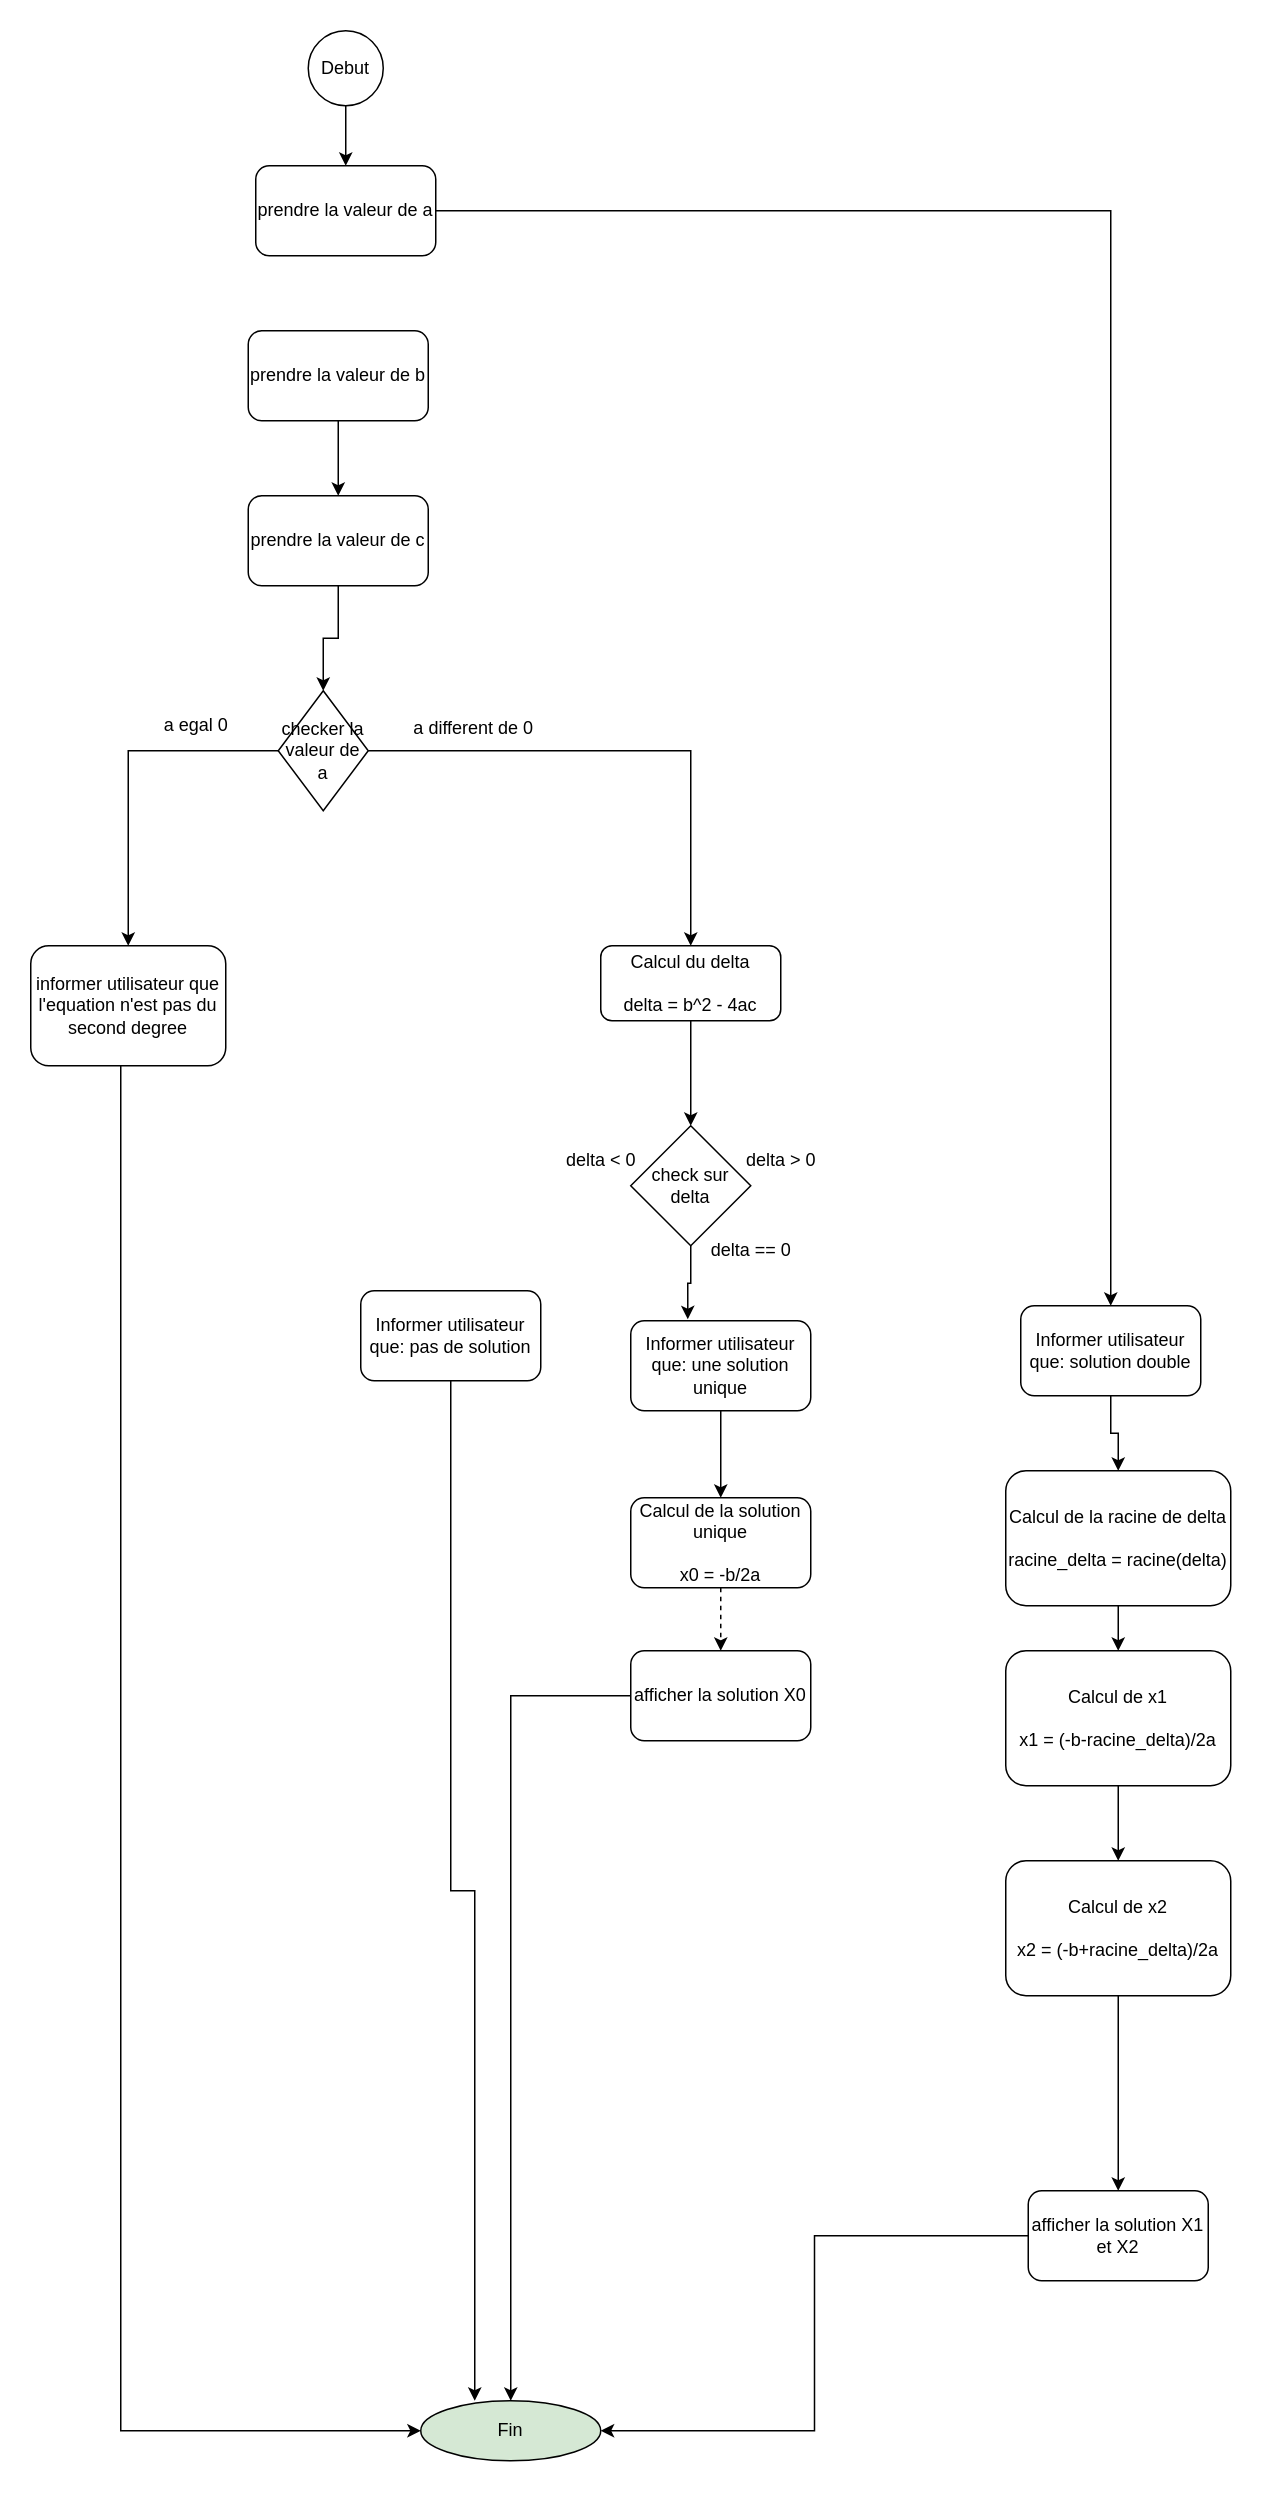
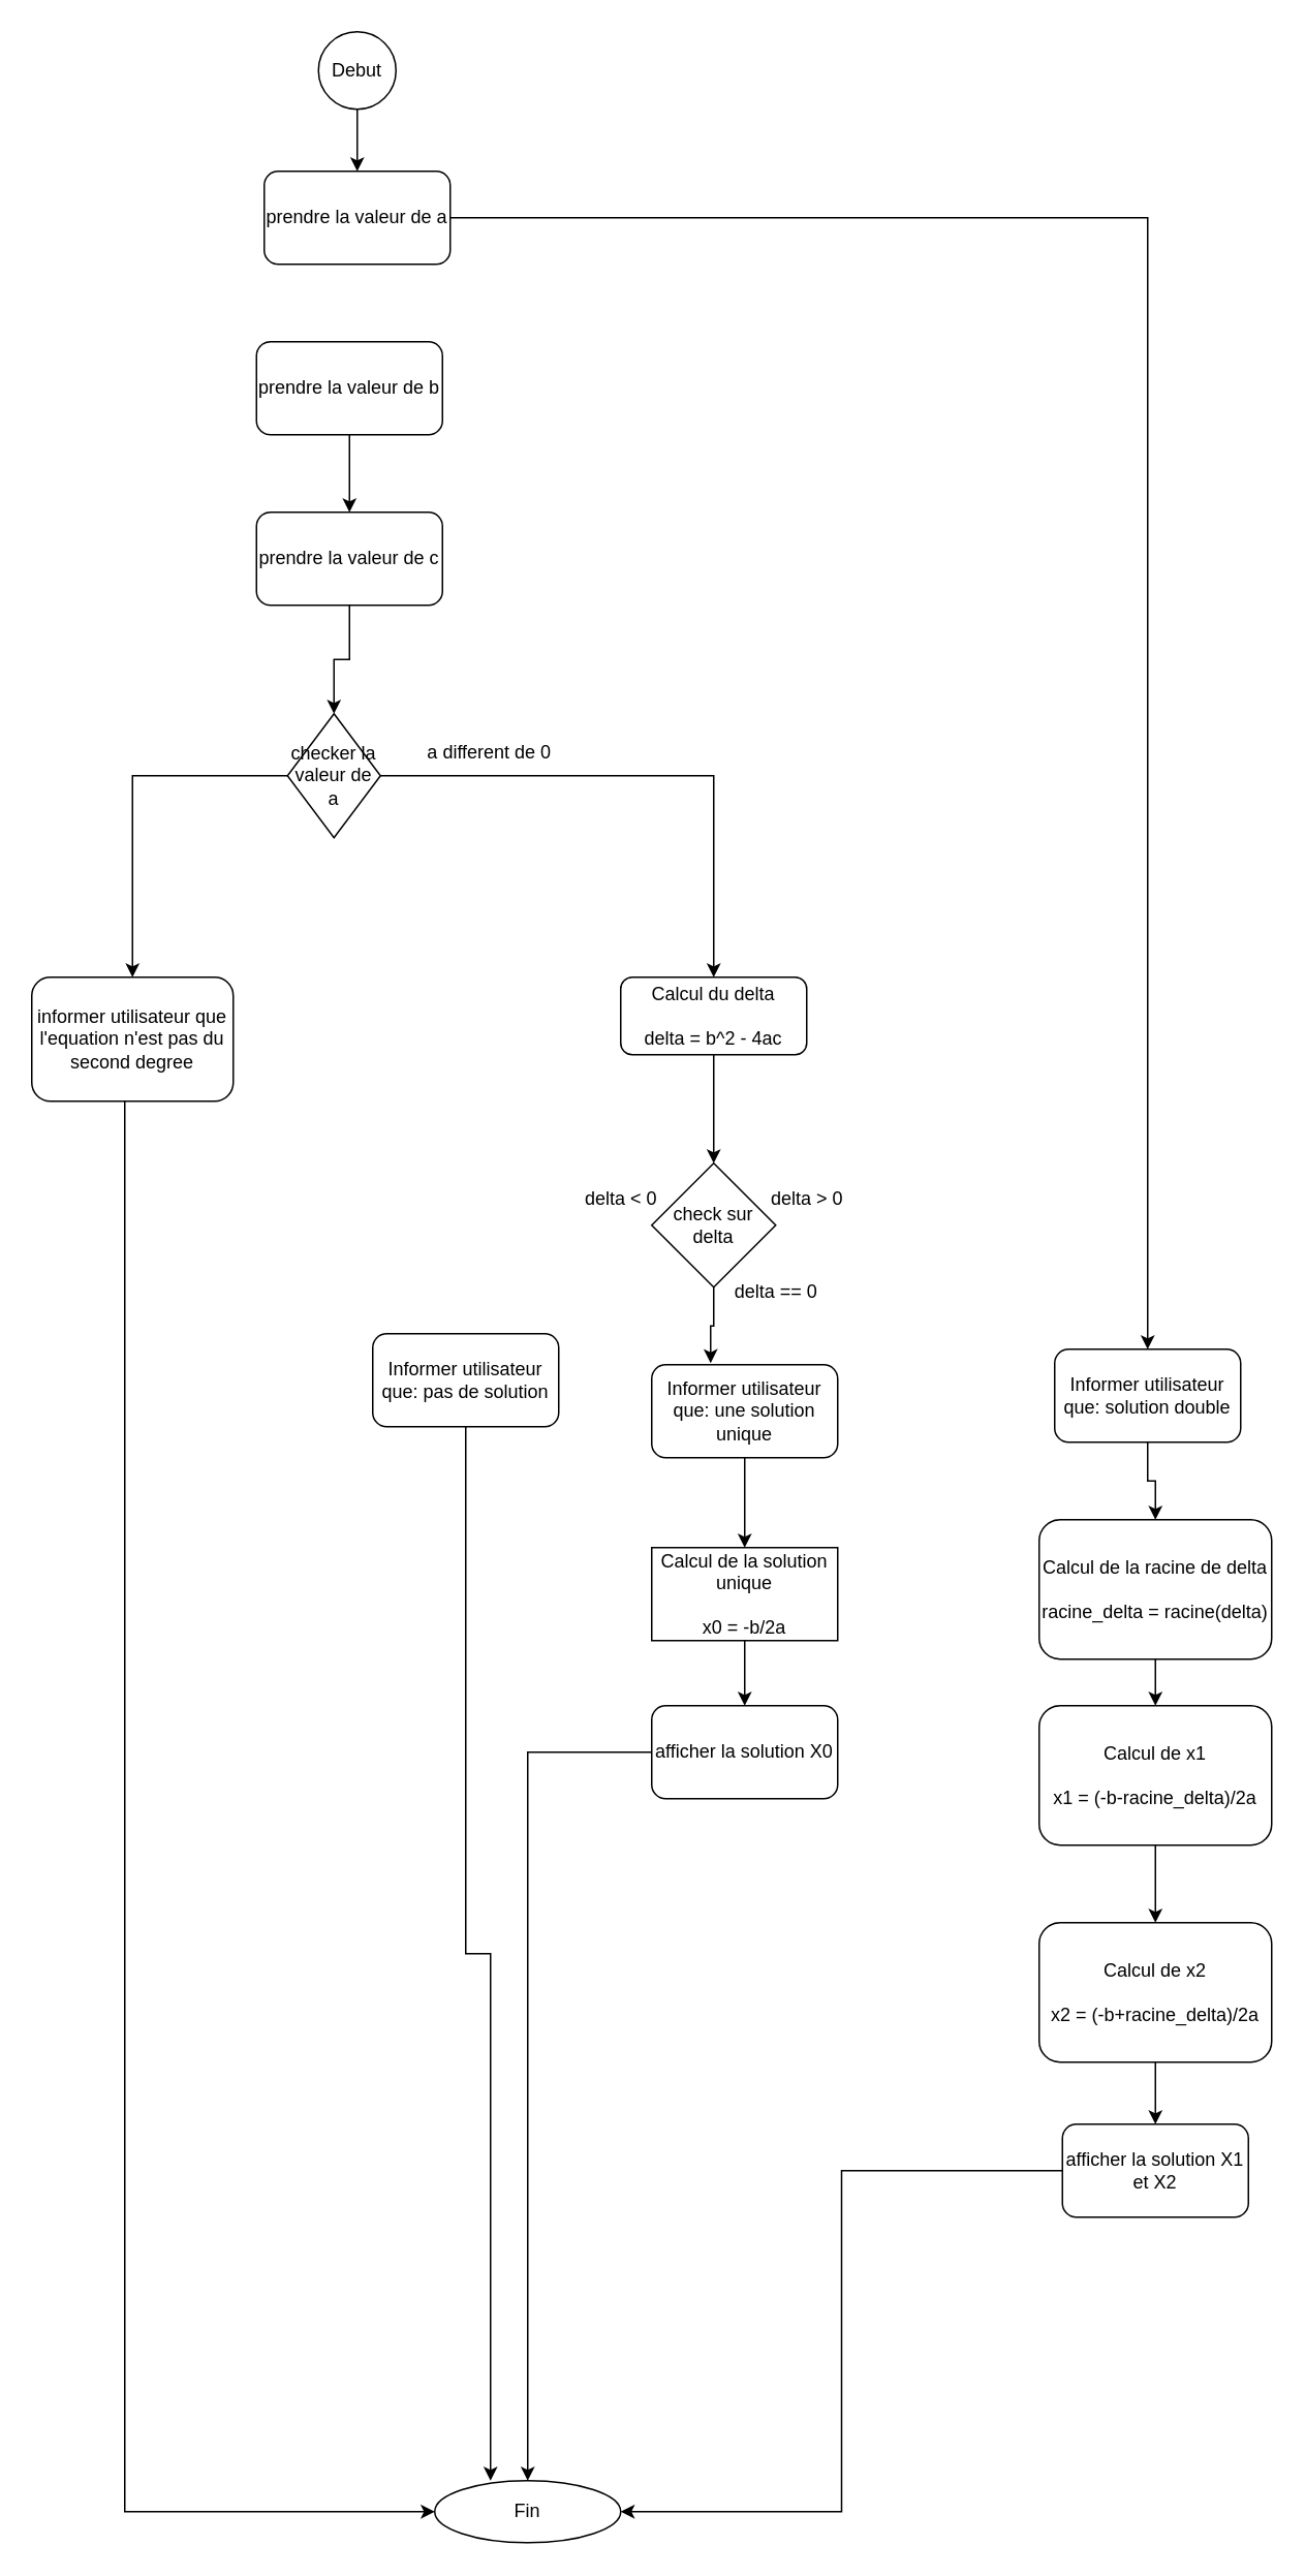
  <mxCell id="0" />
  <mxCell id="1" parent="0" />
  <mxCell id="2" style="edgeStyle=orthogonalEdgeStyle;rounded=0;orthogonalLoop=1;jettySize=auto;html=1;entryX=0.5;entryY=0;entryDx=0;entryDy=0;" edge="1" parent="1" source="3" target="5"><mxGeometry relative="1" as="geometry" /></mxCell>
  <mxCell id="3" value="Debut" style="ellipse;whiteSpace=wrap;html=1;aspect=fixed;" vertex="1" parent="1"><mxGeometry x="205" y="20" width="50" height="50" as="geometry" /></mxCell>
  <mxCell id="4" style="edgeStyle=orthogonalEdgeStyle;rounded=0;orthogonalLoop=1;jettySize=auto;html=1;" edge="1" parent="1" source="5" target="25"><mxGeometry relative="1" as="geometry" /></mxCell>
  <mxCell id="5" value="prendre la valeur de a" style="rounded=1;whiteSpace=wrap;html=1;" vertex="1" parent="1"><mxGeometry x="170" y="110" width="120" height="60" as="geometry" /></mxCell>
  <mxCell id="6" style="edgeStyle=orthogonalEdgeStyle;rounded=0;orthogonalLoop=1;jettySize=auto;html=1;entryX=0.5;entryY=0;entryDx=0;entryDy=0;" edge="1" parent="1" source="7" target="9"><mxGeometry relative="1" as="geometry" /></mxCell>
  <mxCell id="7" value="prendre la valeur de b" style="rounded=1;whiteSpace=wrap;html=1;" vertex="1" parent="1"><mxGeometry x="165" y="220" width="120" height="60" as="geometry" /></mxCell>
  <mxCell id="8" style="edgeStyle=orthogonalEdgeStyle;rounded=0;orthogonalLoop=1;jettySize=auto;html=1;entryX=0.5;entryY=0;entryDx=0;entryDy=0;" edge="1" parent="1" source="9" target="12"><mxGeometry relative="1" as="geometry" /></mxCell>
  <mxCell id="9" value="prendre la valeur de c" style="rounded=1;whiteSpace=wrap;html=1;" vertex="1" parent="1"><mxGeometry x="165" y="330" width="120" height="60" as="geometry" /></mxCell>
  <mxCell id="10" style="edgeStyle=orthogonalEdgeStyle;rounded=0;orthogonalLoop=1;jettySize=auto;html=1;entryX=0.5;entryY=0;entryDx=0;entryDy=0;" edge="1" parent="1" source="12" target="14"><mxGeometry relative="1" as="geometry" /></mxCell>
  <mxCell id="11" style="edgeStyle=orthogonalEdgeStyle;rounded=0;orthogonalLoop=1;jettySize=auto;html=1;" edge="1" parent="1" source="12" target="16"><mxGeometry relative="1" as="geometry" /></mxCell>
  <mxCell id="12" value="checker la valeur de a" style="rhombus;whiteSpace=wrap;html=1;" vertex="1" parent="1"><mxGeometry x="185" y="460" width="60" height="80" as="geometry" /></mxCell>
  <mxCell id="13" style="edgeStyle=orthogonalEdgeStyle;rounded=0;orthogonalLoop=1;jettySize=auto;html=1;entryX=0;entryY=0.5;entryDx=0;entryDy=0;" edge="1" parent="1" source="14" target="19"><mxGeometry relative="1" as="geometry"><Array as="points"><mxPoint x="80" y="1620" /></Array></mxGeometry></mxCell>
  <mxCell id="14" value="informer utilisateur que l'equation n'est pas du second degree" style="rounded=1;whiteSpace=wrap;html=1;" vertex="1" parent="1"><mxGeometry x="20" y="630" width="130" height="80" as="geometry" /></mxCell>
  <mxCell id="15" style="edgeStyle=orthogonalEdgeStyle;rounded=0;orthogonalLoop=1;jettySize=auto;html=1;entryX=0.5;entryY=0;entryDx=0;entryDy=0;" edge="1" parent="1" source="16" target="20"><mxGeometry relative="1" as="geometry" /></mxCell>
  <mxCell id="16" value="Calcul du delta&lt;br&gt;&lt;br&gt;delta = b^2 - 4ac" style="rounded=1;whiteSpace=wrap;html=1;" vertex="1" parent="1"><mxGeometry x="400" y="630" width="120" height="50" as="geometry" /></mxCell>
- <mxCell id="17" value="a egal 0" style="text;html=1;align=center;verticalAlign=middle;resizable=0;points=[];autosize=1;strokeColor=none;fillColor=none;" vertex="1" parent="1"><mxGeometry x="95" y="468" width="70" height="30" as="geometry" /></mxCell>
  <mxCell id="18" value="a different de 0" style="text;html=1;align=center;verticalAlign=middle;resizable=0;points=[];autosize=1;strokeColor=none;fillColor=none;" vertex="1" parent="1"><mxGeometry x="265" y="470" width="100" height="30" as="geometry" /></mxCell>
- <mxCell id="19" value="Fin" style="ellipse;whiteSpace=wrap;html=1;fillColor=#d5e8d4;" vertex="1" parent="1"><mxGeometry x="280" y="1600" width="120" height="40" as="geometry" /></mxCell>
+ <mxCell id="19" value="Fin" style="ellipse;whiteSpace=wrap;html=1;" vertex="1" parent="1"><mxGeometry x="280" y="1600" width="120" height="40" as="geometry" /></mxCell>
  <mxCell id="20" value="check sur delta" style="rhombus;whiteSpace=wrap;html=1;" vertex="1" parent="1"><mxGeometry x="420" y="750" width="80" height="80" as="geometry" /></mxCell>
  <mxCell id="21" value="Informer utilisateur que: pas de solution" style="rounded=1;whiteSpace=wrap;html=1;" vertex="1" parent="1"><mxGeometry x="240" y="860" width="120" height="60" as="geometry" /></mxCell>
  <mxCell id="22" style="edgeStyle=orthogonalEdgeStyle;rounded=0;orthogonalLoop=1;jettySize=auto;html=1;entryX=0.5;entryY=0;entryDx=0;entryDy=0;" edge="1" parent="1" source="23" target="32"><mxGeometry relative="1" as="geometry" /></mxCell>
  <mxCell id="23" value="Informer utilisateur que: une solution unique" style="rounded=1;whiteSpace=wrap;html=1;" vertex="1" parent="1"><mxGeometry x="420" y="880" width="120" height="60" as="geometry" /></mxCell>
  <mxCell id="24" style="edgeStyle=orthogonalEdgeStyle;rounded=0;orthogonalLoop=1;jettySize=auto;html=1;entryX=0.5;entryY=0;entryDx=0;entryDy=0;" edge="1" parent="1" source="25" target="34"><mxGeometry relative="1" as="geometry" /></mxCell>
  <mxCell id="25" value="Informer utilisateur que: solution double" style="rounded=1;whiteSpace=wrap;html=1;" vertex="1" parent="1"><mxGeometry x="680" y="870" width="120" height="60" as="geometry" /></mxCell>
  <mxCell id="26" style="edgeStyle=orthogonalEdgeStyle;rounded=0;orthogonalLoop=1;jettySize=auto;html=1;entryX=0.317;entryY=-0.017;entryDx=0;entryDy=0;entryPerimeter=0;" edge="1" parent="1" source="20" target="23"><mxGeometry relative="1" as="geometry" /></mxCell>
  <mxCell id="27" value="delta &amp;lt; 0" style="text;html=1;align=center;verticalAlign=middle;resizable=0;points=[];autosize=1;strokeColor=none;fillColor=none;" vertex="1" parent="1"><mxGeometry x="365" y="758" width="70" height="30" as="geometry" /></mxCell>
  <mxCell id="28" value="delta == 0" style="text;html=1;align=center;verticalAlign=middle;resizable=0;points=[];autosize=1;strokeColor=none;fillColor=none;" vertex="1" parent="1"><mxGeometry x="460" y="818" width="80" height="30" as="geometry" /></mxCell>
  <mxCell id="29" value="delta &amp;gt; 0" style="text;html=1;align=center;verticalAlign=middle;resizable=0;points=[];autosize=1;strokeColor=none;fillColor=none;" vertex="1" parent="1"><mxGeometry x="485" y="758" width="70" height="30" as="geometry" /></mxCell>
  <mxCell id="30" style="edgeStyle=orthogonalEdgeStyle;rounded=0;orthogonalLoop=1;jettySize=auto;html=1;entryX=0.3;entryY=0;entryDx=0;entryDy=0;entryPerimeter=0;" edge="1" parent="1" source="21" target="19"><mxGeometry relative="1" as="geometry" /></mxCell>
- <mxCell id="31" style="edgeStyle=orthogonalEdgeStyle;rounded=0;orthogonalLoop=1;jettySize=auto;html=1;entryX=0.5;entryY=0;entryDx=0;entryDy=0;dashed=1;" edge="1" parent="1" source="32" target="36"><mxGeometry relative="1" as="geometry" /></mxCell>
- <mxCell id="32" value="Calcul de la solution unique&lt;br&gt;&lt;br&gt;x0 = -b/2a" style="rounded=1;whiteSpace=wrap;html=1;" vertex="1" parent="1"><mxGeometry x="420" y="998" width="120" height="60" as="geometry" /></mxCell>
+ <mxCell id="31" style="edgeStyle=orthogonalEdgeStyle;rounded=0;orthogonalLoop=1;jettySize=auto;html=1;entryX=0.5;entryY=0;entryDx=0;entryDy=0;" edge="1" parent="1" source="32" target="36"><mxGeometry relative="1" as="geometry" /></mxCell>
+ <mxCell id="32" value="Calcul de la solution unique&lt;br&gt;&lt;br&gt;x0 = -b/2a" style="whiteSpace=wrap;html=1;rounded=0;" vertex="1" parent="1"><mxGeometry x="420" y="998" width="120" height="60" as="geometry" /></mxCell>
  <mxCell id="33" style="edgeStyle=orthogonalEdgeStyle;rounded=0;orthogonalLoop=1;jettySize=auto;html=1;entryX=0.5;entryY=0;entryDx=0;entryDy=0;" edge="1" parent="1" source="34" target="38"><mxGeometry relative="1" as="geometry" /></mxCell>
  <mxCell id="34" value="&lt;div&gt;Calcul de la racine de delta&lt;/div&gt;&lt;div&gt;&lt;br&gt;&lt;/div&gt;racine_delta = racine(delta)" style="rounded=1;whiteSpace=wrap;html=1;" vertex="1" parent="1"><mxGeometry x="670" y="980" width="150" height="90" as="geometry" /></mxCell>
  <mxCell id="35" style="edgeStyle=orthogonalEdgeStyle;rounded=0;orthogonalLoop=1;jettySize=auto;html=1;" edge="1" parent="1" source="36" target="19"><mxGeometry relative="1" as="geometry" /></mxCell>
  <mxCell id="36" value="afficher la solution X0" style="rounded=1;whiteSpace=wrap;html=1;" vertex="1" parent="1"><mxGeometry x="420" y="1100" width="120" height="60" as="geometry" /></mxCell>
  <mxCell id="37" style="edgeStyle=orthogonalEdgeStyle;rounded=0;orthogonalLoop=1;jettySize=auto;html=1;entryX=0.5;entryY=0;entryDx=0;entryDy=0;" edge="1" parent="1" source="38" target="40"><mxGeometry relative="1" as="geometry" /></mxCell>
  <mxCell id="38" value="&lt;div&gt;Calcul de x1&lt;br&gt;&lt;br&gt;x1 = (-b-racine_delta)/2a&lt;br&gt;&lt;/div&gt;" style="rounded=1;whiteSpace=wrap;html=1;" vertex="1" parent="1"><mxGeometry x="670" y="1100" width="150" height="90" as="geometry" /></mxCell>
  <mxCell id="39" style="edgeStyle=orthogonalEdgeStyle;rounded=0;orthogonalLoop=1;jettySize=auto;html=1;entryX=0.5;entryY=0;entryDx=0;entryDy=0;" edge="1" parent="1" source="40" target="42"><mxGeometry relative="1" as="geometry" /></mxCell>
  <mxCell id="40" value="&lt;div&gt;Calcul de x2&lt;br&gt;&lt;br&gt;x2 = (-b+racine_delta)/2a&lt;br&gt;&lt;/div&gt;" style="rounded=1;whiteSpace=wrap;html=1;" vertex="1" parent="1"><mxGeometry x="670" y="1240" width="150" height="90" as="geometry" /></mxCell>
  <mxCell id="41" style="edgeStyle=orthogonalEdgeStyle;rounded=0;orthogonalLoop=1;jettySize=auto;html=1;entryX=1;entryY=0.5;entryDx=0;entryDy=0;" edge="1" parent="1" source="42" target="19"><mxGeometry relative="1" as="geometry" /></mxCell>
- <mxCell id="42" value="afficher la solution X1 et X2" style="rounded=1;whiteSpace=wrap;html=1;" vertex="1" parent="1"><mxGeometry x="685" y="1460" width="120" height="60" as="geometry" /></mxCell>
+ <mxCell id="42" value="afficher la solution X1 et X2" style="rounded=1;whiteSpace=wrap;html=1;" vertex="1" parent="1"><mxGeometry x="685" y="1370" width="120" height="60" as="geometry" /></mxCell>
